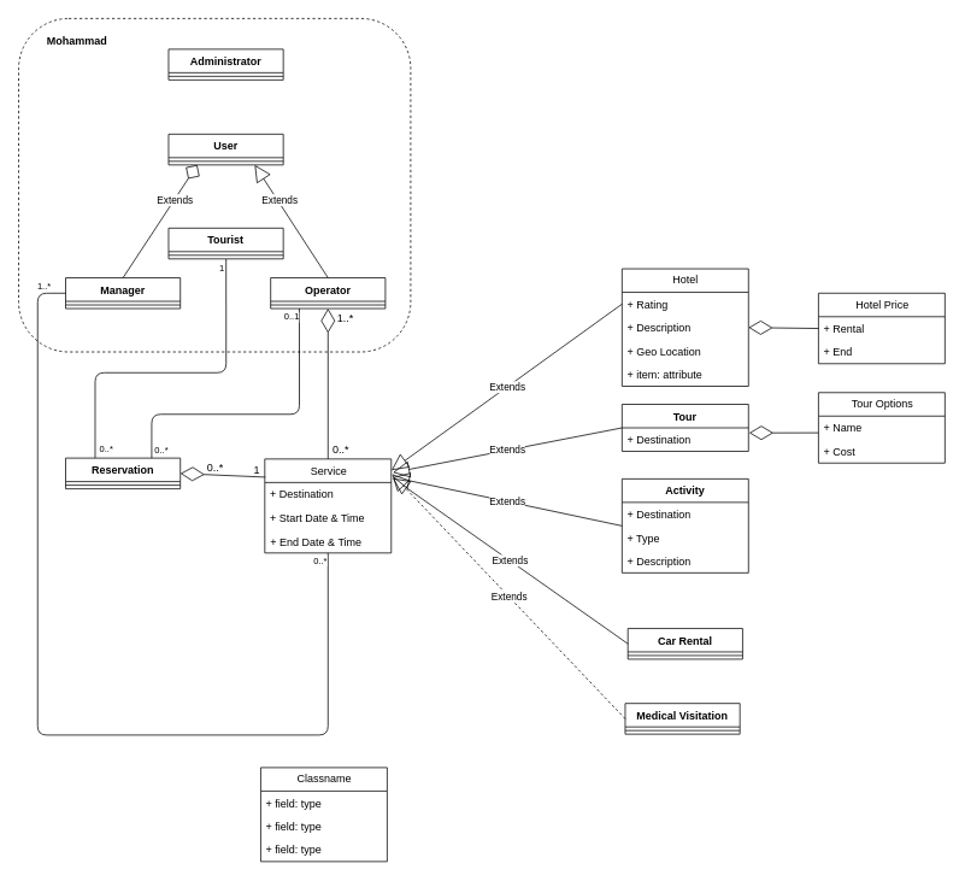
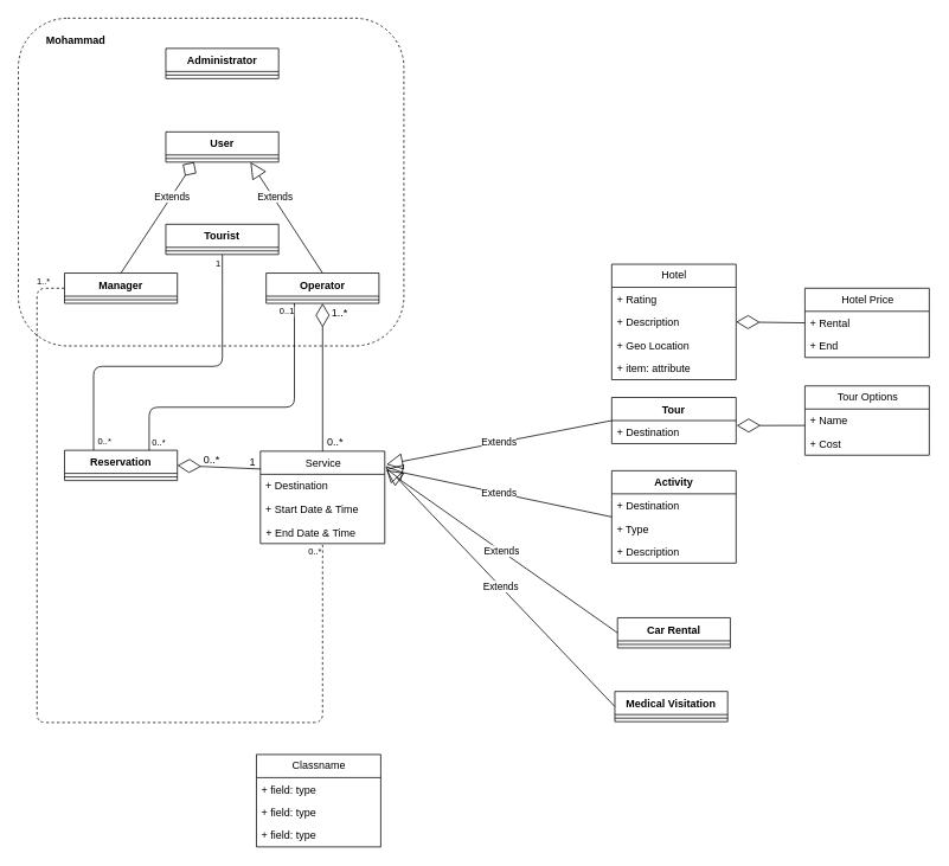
  <mxCell id="0" style=";html=1;" />
  <mxCell id="1" style=";html=1;" parent="0" />
  <mxCell id="2" value="Tourist" style="swimlane;fontStyle=1;align=center;verticalAlign=top;childLayout=stackLayout;horizontal=1;startSize=26;horizontalStack=0;resizeParent=1;resizeParentMax=0;resizeLast=0;collapsible=1;marginBottom=0;" vertex="1" parent="1"><mxGeometry x="186" y="252" width="127" height="34" as="geometry" /></mxCell>
  <mxCell id="3" value="" style="line;strokeWidth=1;fillColor=none;align=left;verticalAlign=middle;spacingTop=-1;spacingLeft=3;spacingRight=3;rotatable=0;labelPosition=right;points=[];portConstraint=eastwest;" vertex="1" parent="2"><mxGeometry y="26" width="127" height="8" as="geometry" /></mxCell>
  <mxCell id="4" value="User" style="swimlane;fontStyle=1;align=center;verticalAlign=top;childLayout=stackLayout;horizontal=1;startSize=26;horizontalStack=0;resizeParent=1;resizeParentMax=0;resizeLast=0;collapsible=1;marginBottom=0;" vertex="1" parent="1"><mxGeometry x="186" y="148" width="127" height="34" as="geometry" /></mxCell>
  <mxCell id="5" value="" style="line;strokeWidth=1;fillColor=none;align=left;verticalAlign=middle;spacingTop=-1;spacingLeft=3;spacingRight=3;rotatable=0;labelPosition=right;points=[];portConstraint=eastwest;" vertex="1" parent="4"><mxGeometry y="26" width="127" height="8" as="geometry" /></mxCell>
  <mxCell id="6" value="Manager&#10;" style="swimlane;fontStyle=1;align=center;verticalAlign=top;childLayout=stackLayout;horizontal=1;startSize=26;horizontalStack=0;resizeParent=1;resizeParentMax=0;resizeLast=0;collapsible=1;marginBottom=0;" vertex="1" parent="1"><mxGeometry x="72" y="307" width="127" height="34" as="geometry" /></mxCell>
  <mxCell id="7" value="" style="line;strokeWidth=1;fillColor=none;align=left;verticalAlign=middle;spacingTop=-1;spacingLeft=3;spacingRight=3;rotatable=0;labelPosition=right;points=[];portConstraint=eastwest;" vertex="1" parent="6"><mxGeometry y="26" width="127" height="8" as="geometry" /></mxCell>
  <mxCell id="8" value="Extends" style="endArrow=diamond;endSize=16;endFill=0;html=1;exitX=0.5;exitY=0;exitDx=0;exitDy=0;entryX=0.25;entryY=1;entryDx=0;entryDy=0;" edge="1" parent="1" source="6" target="4"><mxGeometry x="0.383" y="-1" width="160" relative="1" as="geometry"><mxPoint x="355" y="347" as="sourcePoint" /><mxPoint x="294" y="197" as="targetPoint" /><mxPoint y="-1" as="offset" /></mxGeometry></mxCell>
  <mxCell id="9" value="Operator" style="swimlane;fontStyle=1;align=center;verticalAlign=top;childLayout=stackLayout;horizontal=1;startSize=26;horizontalStack=0;resizeParent=1;resizeParentMax=0;resizeLast=0;collapsible=1;marginBottom=0;" vertex="1" parent="1"><mxGeometry x="299" y="307" width="127" height="34" as="geometry" /></mxCell>
  <mxCell id="10" value="" style="line;strokeWidth=1;fillColor=none;align=left;verticalAlign=middle;spacingTop=-1;spacingLeft=3;spacingRight=3;rotatable=0;labelPosition=right;points=[];portConstraint=eastwest;" vertex="1" parent="9"><mxGeometry y="26" width="127" height="8" as="geometry" /></mxCell>
  <mxCell id="11" value="Extends" style="endArrow=block;endSize=16;endFill=0;html=1;exitX=0.5;exitY=0;exitDx=0;exitDy=0;entryX=0.75;entryY=1;entryDx=0;entryDy=0;" edge="1" parent="1" source="9" target="4"><mxGeometry x="0.358" y="-2" width="160" relative="1" as="geometry"><mxPoint x="450" y="245" as="sourcePoint" /><mxPoint x="596.75" y="63" as="targetPoint" /><mxPoint as="offset" /></mxGeometry></mxCell>
  <mxCell id="12" value="Administrator" style="swimlane;fontStyle=1;align=center;verticalAlign=top;childLayout=stackLayout;horizontal=1;startSize=26;horizontalStack=0;resizeParent=1;resizeParentMax=0;resizeLast=0;collapsible=1;marginBottom=0;" vertex="1" parent="1"><mxGeometry x="186" y="54" width="127" height="34" as="geometry" /></mxCell>
  <mxCell id="13" value="" style="line;strokeWidth=1;fillColor=none;align=left;verticalAlign=middle;spacingTop=-1;spacingLeft=3;spacingRight=3;rotatable=0;labelPosition=right;points=[];portConstraint=eastwest;" vertex="1" parent="12"><mxGeometry y="26" width="127" height="8" as="geometry" /></mxCell>
  <mxCell id="14" value="Reservation" style="swimlane;fontStyle=1;align=center;verticalAlign=top;childLayout=stackLayout;horizontal=1;startSize=26;horizontalStack=0;resizeParent=1;resizeParentMax=0;resizeLast=0;collapsible=1;marginBottom=0;" vertex="1" parent="1"><mxGeometry x="72" y="506.5" width="127" height="34" as="geometry" /></mxCell>
  <mxCell id="15" value="" style="line;strokeWidth=1;fillColor=none;align=left;verticalAlign=middle;spacingTop=-1;spacingLeft=3;spacingRight=3;rotatable=0;labelPosition=right;points=[];portConstraint=eastwest;" vertex="1" parent="14"><mxGeometry y="26" width="127" height="8" as="geometry" /></mxCell>
  <mxCell id="16" value="Tour" style="swimlane;fontStyle=1;align=center;verticalAlign=top;childLayout=stackLayout;horizontal=1;startSize=26;horizontalStack=0;resizeParent=1;resizeParentMax=0;resizeLast=0;collapsible=1;marginBottom=0;labelBackgroundColor=none;strokeWidth=1;" vertex="1" parent="1"><mxGeometry x="688" y="447" width="140" height="52" as="geometry" /></mxCell>
  <mxCell id="17" value="&lt;div&gt;+ Destination&lt;/div&gt;" style="text;strokeColor=none;fillColor=none;align=left;verticalAlign=top;spacingLeft=4;spacingRight=4;overflow=hidden;rotatable=0;points=[[0,0.5],[1,0.5]];portConstraint=eastwest;dashed=1;labelBackgroundColor=none;html=1;" vertex="1" parent="16"><mxGeometry y="26" width="140" height="26" as="geometry" /></mxCell>
  <mxCell id="18" value="Activity" style="swimlane;fontStyle=1;align=center;verticalAlign=top;childLayout=stackLayout;horizontal=1;startSize=26;horizontalStack=0;resizeParent=1;resizeParentMax=0;resizeLast=0;collapsible=1;marginBottom=0;labelBackgroundColor=none;strokeWidth=1;" vertex="1" parent="1"><mxGeometry x="688" y="529.5" width="140" height="104" as="geometry" /></mxCell>
  <mxCell id="19" value="+ Destination" style="text;strokeColor=none;fillColor=none;align=left;verticalAlign=top;spacingLeft=4;spacingRight=4;overflow=hidden;rotatable=0;points=[[0,0.5],[1,0.5]];portConstraint=eastwest;labelBackgroundColor=none;html=1;" vertex="1" parent="18"><mxGeometry y="26" width="140" height="26" as="geometry" /></mxCell>
  <mxCell id="20" value="+ Type" style="text;strokeColor=none;fillColor=none;align=left;verticalAlign=top;spacingLeft=4;spacingRight=4;overflow=hidden;rotatable=0;points=[[0,0.5],[1,0.5]];portConstraint=eastwest;labelBackgroundColor=none;html=1;" vertex="1" parent="18"><mxGeometry y="52" width="140" height="26" as="geometry" /></mxCell>
  <mxCell id="21" value="+ Description" style="text;strokeColor=none;fillColor=none;align=left;verticalAlign=top;spacingLeft=4;spacingRight=4;overflow=hidden;rotatable=0;points=[[0,0.5],[1,0.5]];portConstraint=eastwest;labelBackgroundColor=none;html=1;" vertex="1" parent="18"><mxGeometry y="78" width="140" height="26" as="geometry" /></mxCell>
  <mxCell id="22" value="Car Rental" style="swimlane;fontStyle=1;align=center;verticalAlign=top;childLayout=stackLayout;horizontal=1;startSize=26;horizontalStack=0;resizeParent=1;resizeParentMax=0;resizeLast=0;collapsible=1;marginBottom=0;labelBackgroundColor=none;" vertex="1" parent="1"><mxGeometry x="694.5" y="695" width="127" height="34" as="geometry" /></mxCell>
  <mxCell id="23" value="" style="line;strokeWidth=1;fillColor=none;align=left;verticalAlign=middle;spacingTop=-1;spacingLeft=3;spacingRight=3;rotatable=0;labelPosition=right;points=[];portConstraint=eastwest;" vertex="1" parent="22"><mxGeometry y="26" width="127" height="8" as="geometry" /></mxCell>
  <mxCell id="24" value="Medical Visitation" style="swimlane;fontStyle=1;align=center;verticalAlign=top;childLayout=stackLayout;horizontal=1;startSize=26;horizontalStack=0;resizeParent=1;resizeParentMax=0;resizeLast=0;collapsible=1;marginBottom=0;labelBackgroundColor=none;" vertex="1" parent="1"><mxGeometry x="691.5" y="778" width="127" height="34" as="geometry" /></mxCell>
  <mxCell id="25" value="" style="line;strokeWidth=1;fillColor=none;align=left;verticalAlign=middle;spacingTop=-1;spacingLeft=3;spacingRight=3;rotatable=0;labelPosition=right;points=[];portConstraint=eastwest;" vertex="1" parent="24"><mxGeometry y="26" width="127" height="8" as="geometry" /></mxCell>
- <mxCell id="26" value="Extends" style="endArrow=block;endSize=16;endFill=0;html=1;entryX=1.002;entryY=0.12;entryDx=0;entryDy=0;exitX=0;exitY=0.5;exitDx=0;exitDy=0;entryPerimeter=0;" edge="1" parent="1" source="51" target="46"><mxGeometry width="160" relative="1" as="geometry"><mxPoint x="314.5" y="627.5" as="sourcePoint" /><mxPoint x="426" y="536" as="targetPoint" /></mxGeometry></mxCell>
  <mxCell id="27" value="Extends" style="endArrow=block;endSize=16;endFill=0;html=1;entryX=1.013;entryY=0.144;entryDx=0;entryDy=0;exitX=0;exitY=0.5;exitDx=0;exitDy=0;entryPerimeter=0;" edge="1" parent="1" source="16" target="46"><mxGeometry width="160" relative="1" as="geometry"><mxPoint x="540" y="412" as="sourcePoint" /><mxPoint x="426" y="565" as="targetPoint" /></mxGeometry></mxCell>
  <mxCell id="28" value="Extends" style="endArrow=block;endSize=16;endFill=0;html=1;exitX=0;exitY=0.5;exitDx=0;exitDy=0;entryX=1.013;entryY=0.194;entryDx=0;entryDy=0;entryPerimeter=0;" edge="1" parent="1" source="18" target="46"><mxGeometry width="160" relative="1" as="geometry"><mxPoint x="540" y="472" as="sourcePoint" /><mxPoint x="426" y="565" as="targetPoint" /></mxGeometry></mxCell>
  <mxCell id="29" value="Extends" style="endArrow=block;endSize=16;endFill=0;html=1;exitX=0;exitY=0.5;exitDx=0;exitDy=0;entryX=1.013;entryY=0.205;entryDx=0;entryDy=0;entryPerimeter=0;" edge="1" parent="1" source="22" target="46"><mxGeometry width="160" relative="1" as="geometry"><mxPoint x="540" y="531" as="sourcePoint" /><mxPoint x="424.984" y="552.82" as="targetPoint" /></mxGeometry></mxCell>
- <mxCell id="30" value="Extends" style="endArrow=block;endSize=16;endFill=0;html=1;entryX=1.006;entryY=0.159;entryDx=0;entryDy=0;exitX=0;exitY=0.5;exitDx=0;exitDy=0;entryPerimeter=0;dashed=1;" edge="1" parent="1" source="24" target="46"><mxGeometry width="160" relative="1" as="geometry"><mxPoint x="540" y="593" as="sourcePoint" /><mxPoint x="426" y="594" as="targetPoint" /></mxGeometry></mxCell>
+ <mxCell id="30" value="Extends" style="endArrow=block;endSize=16;endFill=0;html=1;entryX=1.006;entryY=0.159;entryDx=0;entryDy=0;exitX=0;exitY=0.5;exitDx=0;exitDy=0;entryPerimeter=0;" edge="1" parent="1" source="24" target="46"><mxGeometry width="160" relative="1" as="geometry"><mxPoint x="540" y="593" as="sourcePoint" /><mxPoint x="426" y="594" as="targetPoint" /></mxGeometry></mxCell>
  <mxCell id="31" value="" style="endArrow=diamondThin;endFill=0;endSize=24;html=1;entryX=1;entryY=0.5;entryDx=0;entryDy=0;exitX=0.004;exitY=0.193;exitDx=0;exitDy=0;exitPerimeter=0;" edge="1" parent="1" source="46" target="14"><mxGeometry width="160" relative="1" as="geometry"><mxPoint x="299" y="565" as="sourcePoint" /><mxPoint x="322.5" y="599.5" as="targetPoint" /></mxGeometry></mxCell>
  <mxCell id="32" value="1..*" style="text;html=1;strokeColor=none;fillColor=none;align=center;verticalAlign=middle;whiteSpace=wrap;rounded=0;labelBackgroundColor=none;" vertex="1" parent="1"><mxGeometry x="368" y="342" width="28" height="20" as="geometry" /></mxCell>
  <mxCell id="33" value="1" style="text;html=1;strokeColor=none;fillColor=none;align=center;verticalAlign=middle;whiteSpace=wrap;rounded=0;labelBackgroundColor=none;" vertex="1" parent="1"><mxGeometry x="270" y="509.5" width="28" height="20" as="geometry" /></mxCell>
  <mxCell id="34" value="" style="endArrow=none;html=1;edgeStyle=orthogonalEdgeStyle;entryX=0.5;entryY=1;entryDx=0;entryDy=0;exitX=0.25;exitY=0;exitDx=0;exitDy=0;" edge="1" parent="1"><mxGeometry relative="1" as="geometry"><mxPoint x="104.667" y="506.333" as="sourcePoint" /><mxPoint x="249.667" y="286.333" as="targetPoint" /><Array as="points"><mxPoint x="104.5" y="412" /><mxPoint x="249.5" y="412" /></Array></mxGeometry></mxCell>
  <mxCell id="35" value="0..*" style="resizable=0;html=1;align=left;verticalAlign=bottom;labelBackgroundColor=#ffffff;fontSize=10;" connectable="0" vertex="1" parent="34"><mxGeometry x="-1" relative="1" as="geometry"><mxPoint x="3" y="-2" as="offset" /></mxGeometry></mxCell>
  <mxCell id="36" value="1" style="resizable=0;html=1;align=right;verticalAlign=bottom;labelBackgroundColor=#ffffff;fontSize=10;" connectable="0" vertex="1" parent="34"><mxGeometry x="1" relative="1" as="geometry"><mxPoint x="-2" y="18" as="offset" /></mxGeometry></mxCell>
  <mxCell id="37" value="" style="endArrow=none;html=1;edgeStyle=orthogonalEdgeStyle;exitX=0.75;exitY=0;exitDx=0;exitDy=0;entryX=0.25;entryY=1;entryDx=0;entryDy=0;" edge="1" parent="1" source="14" target="9"><mxGeometry relative="1" as="geometry"><mxPoint x="155.5" y="599.5" as="sourcePoint" /><mxPoint x="327" y="365" as="targetPoint" /><Array as="points"><mxPoint x="168" y="458" /><mxPoint x="331" y="458" /></Array></mxGeometry></mxCell>
  <mxCell id="38" value="0..*" style="resizable=0;html=1;align=left;verticalAlign=bottom;labelBackgroundColor=#ffffff;fontSize=10;" connectable="0" vertex="1" parent="37"><mxGeometry x="-1" relative="1" as="geometry"><mxPoint x="2" y="-2" as="offset" /></mxGeometry></mxCell>
  <mxCell id="39" value="0..1" style="resizable=0;html=1;align=right;verticalAlign=bottom;labelBackgroundColor=#ffffff;fontSize=10;" connectable="0" vertex="1" parent="37"><mxGeometry x="1" relative="1" as="geometry"><mxPoint y="17" as="offset" /></mxGeometry></mxCell>
- <mxCell id="40" value="" style="endArrow=none;html=1;edgeStyle=orthogonalEdgeStyle;entryX=0.5;entryY=1;entryDx=0;entryDy=0;exitX=0;exitY=0.5;exitDx=0;exitDy=0;" edge="1" parent="1" source="6" target="46"><mxGeometry relative="1" as="geometry"><mxPoint x="148" y="354" as="sourcePoint" /><mxPoint x="363" y="623" as="targetPoint" /><Array as="points"><mxPoint x="41" y="324" /><mxPoint x="41" y="813" /><mxPoint x="363" y="813" /></Array></mxGeometry></mxCell>
+ <mxCell id="40" value="" style="endArrow=none;html=1;edgeStyle=orthogonalEdgeStyle;entryX=0.5;entryY=1;entryDx=0;entryDy=0;exitX=0;exitY=0.5;exitDx=0;exitDy=0;dashed=1;" edge="1" parent="1" source="6" target="46"><mxGeometry relative="1" as="geometry"><mxPoint x="148" y="354" as="sourcePoint" /><mxPoint x="363" y="623" as="targetPoint" /><Array as="points"><mxPoint x="41" y="324" /><mxPoint x="41" y="813" /><mxPoint x="363" y="813" /></Array></mxGeometry></mxCell>
  <mxCell id="41" value="1..*" style="resizable=0;html=1;align=left;verticalAlign=bottom;labelBackgroundColor=#ffffff;fontSize=10;" connectable="0" vertex="1" parent="40"><mxGeometry x="-1" relative="1" as="geometry"><mxPoint x="-33.5" as="offset" /></mxGeometry></mxCell>
  <mxCell id="42" value="0..*" style="resizable=0;html=1;align=right;verticalAlign=bottom;labelBackgroundColor=#ffffff;fontSize=10;" connectable="0" vertex="1" parent="40"><mxGeometry x="1" relative="1" as="geometry"><mxPoint x="-1" y="16.5" as="offset" /></mxGeometry></mxCell>
  <mxCell id="43" value="" style="endArrow=diamondThin;endFill=0;endSize=24;html=1;entryX=0.5;entryY=1;entryDx=0;entryDy=0;exitX=0.5;exitY=0;exitDx=0;exitDy=0;" edge="1" parent="1" source="46" target="9"><mxGeometry width="160" relative="1" as="geometry"><mxPoint x="362.5" y="507" as="sourcePoint" /><mxPoint x="240" y="616.5" as="targetPoint" /></mxGeometry></mxCell>
  <mxCell id="44" value="0..*" style="text;html=1;strokeColor=none;fillColor=none;align=center;verticalAlign=middle;whiteSpace=wrap;rounded=0;labelBackgroundColor=none;" vertex="1" parent="1"><mxGeometry x="223.5" y="506.5" width="28" height="20" as="geometry" /></mxCell>
  <mxCell id="45" value="0..*" style="text;html=1;strokeColor=none;fillColor=none;align=center;verticalAlign=middle;whiteSpace=wrap;rounded=0;labelBackgroundColor=none;" vertex="1" parent="1"><mxGeometry x="362.5" y="486.5" width="28" height="20" as="geometry" /></mxCell>
  <mxCell id="46" value="Service" style="swimlane;fontStyle=0;childLayout=stackLayout;horizontal=1;startSize=26;fillColor=none;horizontalStack=0;resizeParent=1;resizeParentMax=0;resizeLast=0;collapsible=1;marginBottom=0;labelBackgroundColor=none;html=1;" vertex="1" parent="1"><mxGeometry x="292.5" y="507.5" width="140" height="104" as="geometry" /></mxCell>
  <mxCell id="47" value="+ Destination" style="text;strokeColor=none;fillColor=none;align=left;verticalAlign=top;spacingLeft=4;spacingRight=4;overflow=hidden;rotatable=0;points=[[0,0.5],[1,0.5]];portConstraint=eastwest;" vertex="1" parent="46"><mxGeometry y="26" width="140" height="26" as="geometry" /></mxCell>
  <mxCell id="48" value="+ Start Date &amp; Time" style="text;strokeColor=none;fillColor=none;align=left;verticalAlign=top;spacingLeft=4;spacingRight=4;overflow=hidden;rotatable=0;points=[[0,0.5],[1,0.5]];portConstraint=eastwest;" vertex="1" parent="46"><mxGeometry y="52" width="140" height="26" as="geometry" /></mxCell>
  <mxCell id="49" value="+ End Date &amp;amp; Time" style="text;strokeColor=none;fillColor=none;align=left;verticalAlign=top;spacingLeft=4;spacingRight=4;overflow=hidden;rotatable=0;points=[[0,0.5],[1,0.5]];portConstraint=eastwest;labelBackgroundColor=none;html=1;" vertex="1" parent="46"><mxGeometry y="78" width="140" height="26" as="geometry" /></mxCell>
  <mxCell id="50" value="Hotel" style="swimlane;fontStyle=0;childLayout=stackLayout;horizontal=1;startSize=26;fillColor=none;horizontalStack=0;resizeParent=1;resizeParentMax=0;resizeLast=0;collapsible=1;marginBottom=0;labelBackgroundColor=none;html=1;" vertex="1" parent="1"><mxGeometry x="688" y="297" width="140" height="130" as="geometry" /></mxCell>
  <mxCell id="51" value="+ Rating" style="text;strokeColor=none;fillColor=none;align=left;verticalAlign=top;spacingLeft=4;spacingRight=4;overflow=hidden;rotatable=0;points=[[0,0.5],[1,0.5]];portConstraint=eastwest;" vertex="1" parent="50"><mxGeometry y="26" width="140" height="26" as="geometry" /></mxCell>
  <mxCell id="52" value="+ Description" style="text;strokeColor=none;fillColor=none;align=left;verticalAlign=top;spacingLeft=4;spacingRight=4;overflow=hidden;rotatable=0;points=[[0,0.5],[1,0.5]];portConstraint=eastwest;" vertex="1" parent="50"><mxGeometry y="52" width="140" height="26" as="geometry" /></mxCell>
  <mxCell id="53" value="+ Geo Location" style="text;strokeColor=none;fillColor=none;align=left;verticalAlign=top;spacingLeft=4;spacingRight=4;overflow=hidden;rotatable=0;points=[[0,0.5],[1,0.5]];portConstraint=eastwest;" vertex="1" parent="50"><mxGeometry y="78" width="140" height="26" as="geometry" /></mxCell>
  <mxCell id="54" value="+ item: attribute" style="text;strokeColor=none;fillColor=none;align=left;verticalAlign=top;spacingLeft=4;spacingRight=4;overflow=hidden;rotatable=0;points=[[0,0.5],[1,0.5]];portConstraint=eastwest;labelBackgroundColor=none;html=1;" vertex="1" parent="50"><mxGeometry y="104" width="140" height="26" as="geometry" /></mxCell>
  <mxCell id="55" value="Classname" style="swimlane;fontStyle=0;childLayout=stackLayout;horizontal=1;startSize=26;fillColor=none;horizontalStack=0;resizeParent=1;resizeParentMax=0;resizeLast=0;collapsible=1;marginBottom=0;labelBackgroundColor=none;html=1;" vertex="1" parent="1"><mxGeometry x="288" y="849" width="140" height="104" as="geometry" /></mxCell>
  <mxCell id="56" value="+ field: type" style="text;strokeColor=none;fillColor=none;align=left;verticalAlign=top;spacingLeft=4;spacingRight=4;overflow=hidden;rotatable=0;points=[[0,0.5],[1,0.5]];portConstraint=eastwest;" vertex="1" parent="55"><mxGeometry y="26" width="140" height="26" as="geometry" /></mxCell>
  <mxCell id="57" value="+ field: type" style="text;strokeColor=none;fillColor=none;align=left;verticalAlign=top;spacingLeft=4;spacingRight=4;overflow=hidden;rotatable=0;points=[[0,0.5],[1,0.5]];portConstraint=eastwest;" vertex="1" parent="55"><mxGeometry y="52" width="140" height="26" as="geometry" /></mxCell>
  <mxCell id="58" value="+ field: type" style="text;strokeColor=none;fillColor=none;align=left;verticalAlign=top;spacingLeft=4;spacingRight=4;overflow=hidden;rotatable=0;points=[[0,0.5],[1,0.5]];portConstraint=eastwest;" vertex="1" parent="55"><mxGeometry y="78" width="140" height="26" as="geometry" /></mxCell>
  <mxCell id="59" value="Hotel Price" style="swimlane;fontStyle=0;childLayout=stackLayout;horizontal=1;startSize=26;fillColor=none;horizontalStack=0;resizeParent=1;resizeParentMax=0;resizeLast=0;collapsible=1;marginBottom=0;labelBackgroundColor=none;html=1;" vertex="1" parent="1"><mxGeometry x="905.5" y="324" width="140" height="78" as="geometry" /></mxCell>
  <mxCell id="60" value="+ Rental" style="text;strokeColor=none;fillColor=none;align=left;verticalAlign=top;spacingLeft=4;spacingRight=4;overflow=hidden;rotatable=0;points=[[0,0.5],[1,0.5]];portConstraint=eastwest;" vertex="1" parent="59"><mxGeometry y="26" width="140" height="26" as="geometry" /></mxCell>
  <mxCell id="61" value="+ End" style="text;strokeColor=none;fillColor=none;align=left;verticalAlign=top;spacingLeft=4;spacingRight=4;overflow=hidden;rotatable=0;points=[[0,0.5],[1,0.5]];portConstraint=eastwest;" vertex="1" parent="59"><mxGeometry y="52" width="140" height="26" as="geometry" /></mxCell>
  <mxCell id="62" value="" style="endArrow=diamondThin;endFill=0;endSize=24;html=1;entryX=1;entryY=0.5;entryDx=0;entryDy=0;exitX=0;exitY=0.5;exitDx=0;exitDy=0;" edge="1" parent="1" source="60" target="52"><mxGeometry width="160" relative="1" as="geometry"><mxPoint x="214" y="976" as="sourcePoint" /><mxPoint x="374" y="976" as="targetPoint" /></mxGeometry></mxCell>
  <mxCell id="63" value="" style="rounded=1;whiteSpace=wrap;html=1;labelBackgroundColor=none;fillColor=none;dashed=1;" vertex="1" parent="1"><mxGeometry x="20" y="20" width="434" height="369" as="geometry" /></mxCell>
  <mxCell id="64" value="Mohammad" style="text;html=1;strokeColor=none;fillColor=none;align=center;verticalAlign=middle;whiteSpace=wrap;rounded=0;dashed=1;labelBackgroundColor=none;fontStyle=1" vertex="1" parent="1"><mxGeometry x="64.5" y="36" width="40" height="20" as="geometry" /></mxCell>
  <mxCell id="65" value="Tour Options" style="swimlane;fontStyle=0;childLayout=stackLayout;horizontal=1;startSize=26;fillColor=none;horizontalStack=0;resizeParent=1;resizeParentMax=0;resizeLast=0;collapsible=1;marginBottom=0;labelBackgroundColor=none;html=1;labelBorderColor=none;" vertex="1" parent="1"><mxGeometry x="905.5" y="434" width="140" height="78" as="geometry" /></mxCell>
  <mxCell id="66" value="+ Name" style="text;strokeColor=none;fillColor=none;align=left;verticalAlign=top;spacingLeft=4;spacingRight=4;overflow=hidden;rotatable=0;points=[[0,0.5],[1,0.5]];portConstraint=eastwest;" vertex="1" parent="65"><mxGeometry y="26" width="140" height="26" as="geometry" /></mxCell>
  <mxCell id="67" value="+ Cost" style="text;strokeColor=none;fillColor=none;align=left;verticalAlign=top;spacingLeft=4;spacingRight=4;overflow=hidden;rotatable=0;points=[[0,0.5],[1,0.5]];portConstraint=eastwest;" vertex="1" parent="65"><mxGeometry y="52" width="140" height="26" as="geometry" /></mxCell>
  <mxCell id="68" value="" style="endArrow=diamondThin;endFill=0;endSize=24;html=1;entryX=1.005;entryY=0.216;entryDx=0;entryDy=0;exitX=0;exitY=0.5;exitDx=0;exitDy=0;entryPerimeter=0;" edge="1" parent="1" target="17"><mxGeometry width="160" relative="1" as="geometry"><mxPoint x="905.5" y="478.5" as="sourcePoint" /><mxPoint x="828" y="477.5" as="targetPoint" /></mxGeometry></mxCell>
